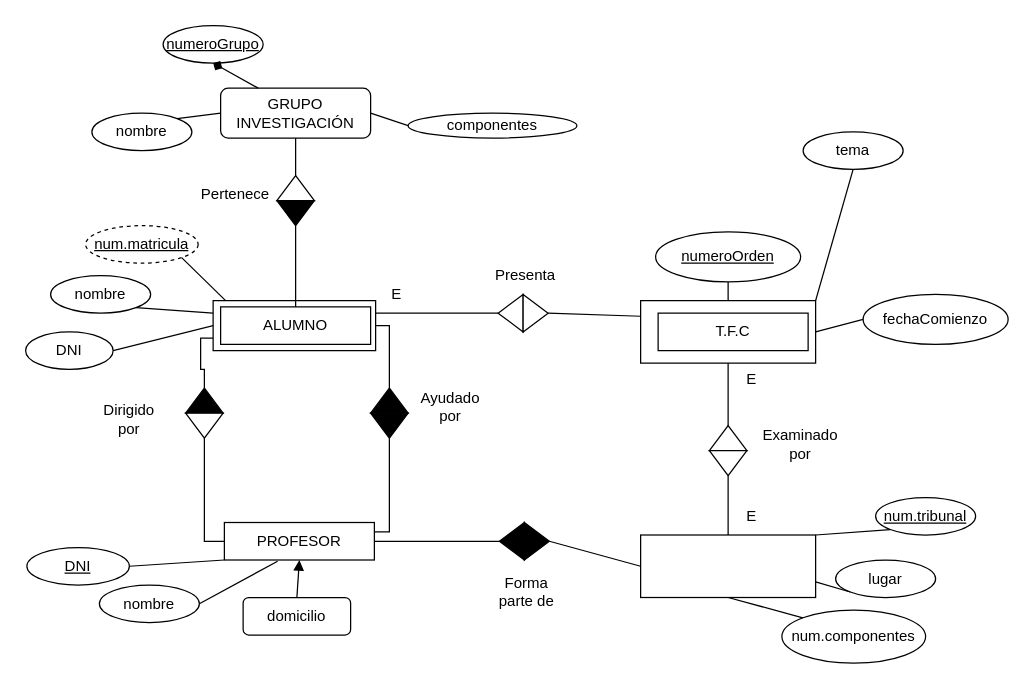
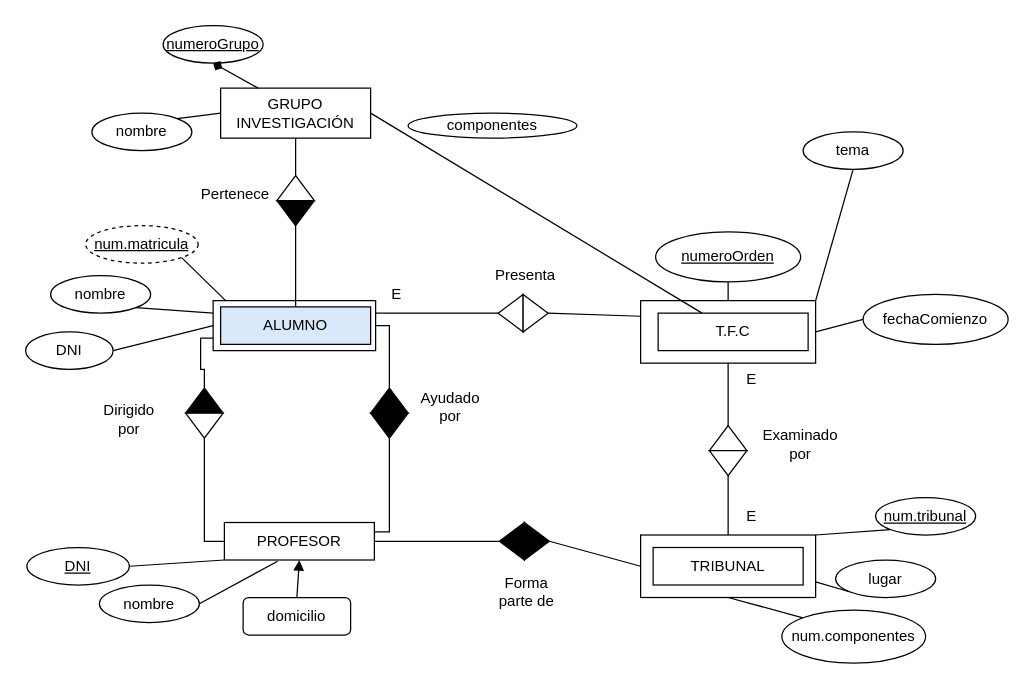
  <mxCell id="0" />
  <mxCell id="1" parent="0" />
  <mxCell id="2" value="" style="rounded=0;whiteSpace=wrap;html=1;fillColor=none;" parent="1" vertex="1"><mxGeometry x="512" y="240" width="140" height="50" as="geometry" /></mxCell>
- <mxCell id="3" value="ALUMNO" style="rounded=0;whiteSpace=wrap;html=1;" parent="1" vertex="1"><mxGeometry x="176" y="245" width="120" height="30" as="geometry" /></mxCell>
+ <mxCell id="3" value="ALUMNO" style="rounded=0;whiteSpace=wrap;html=1;fillColor=#dae8fc;" parent="1" vertex="1"><mxGeometry x="176" y="245" width="120" height="30" as="geometry" /></mxCell>
  <mxCell id="4" value="PROFESOR" style="rounded=0;whiteSpace=wrap;html=1;" parent="1" vertex="1"><mxGeometry x="179" y="417.5" width="120" height="30" as="geometry" /></mxCell>
+ <mxCell id="5" value="TRIBUNAL" style="rounded=0;whiteSpace=wrap;html=1;" parent="1" vertex="1"><mxGeometry x="522" y="437.5" width="120" height="30" as="geometry" /></mxCell>
  <mxCell id="6" value="T.F.C" style="rounded=0;whiteSpace=wrap;html=1;" parent="1" vertex="1"><mxGeometry x="526" y="250" width="120" height="30" as="geometry" /></mxCell>
  <mxCell id="7" value="&lt;u&gt;num.matricula&lt;/u&gt;" style="ellipse;whiteSpace=wrap;html=1;dashed=1;" parent="1" vertex="1"><mxGeometry x="68" y="180" width="90" height="30" as="geometry" /></mxCell>
  <mxCell id="8" value="DNI" style="ellipse;whiteSpace=wrap;html=1;" parent="1" vertex="1"><mxGeometry x="20" y="265" width="70" height="30" as="geometry" /></mxCell>
  <mxCell id="9" value="nombre" style="ellipse;whiteSpace=wrap;html=1;" parent="1" vertex="1"><mxGeometry x="40" y="220" width="80" height="30" as="geometry" /></mxCell>
  <mxCell id="10" value="tema" style="ellipse;whiteSpace=wrap;html=1;" parent="1" vertex="1"><mxGeometry x="642" y="105" width="80" height="30" as="geometry" /></mxCell>
  <mxCell id="11" value="numeroOrden" style="ellipse;whiteSpace=wrap;html=1;fontStyle=4" parent="1" vertex="1"><mxGeometry x="524" y="185" width="116" height="40" as="geometry" /></mxCell>
  <mxCell id="12" value="fechaComienzo" style="ellipse;whiteSpace=wrap;html=1;" parent="1" vertex="1"><mxGeometry x="690" y="235" width="116" height="40" as="geometry" /></mxCell>
  <mxCell id="13" value="" style="triangle;whiteSpace=wrap;html=1;direction=west;fillColor=#000000;" parent="1" vertex="1"><mxGeometry x="399" y="417.5" width="20" height="30" as="geometry" /></mxCell>
  <mxCell id="14" value="" style="triangle;whiteSpace=wrap;html=1;direction=west;" parent="1" vertex="1"><mxGeometry x="398" y="235" width="20" height="30" as="geometry" /></mxCell>
  <mxCell id="15" value="" style="triangle;whiteSpace=wrap;html=1;" parent="1" vertex="1"><mxGeometry x="418" y="235" width="20" height="30" as="geometry" /></mxCell>
  <mxCell id="16" value="&lt;u&gt;DNI&lt;/u&gt;" style="ellipse;whiteSpace=wrap;html=1;" parent="1" vertex="1"><mxGeometry x="21" y="437.5" width="82" height="30" as="geometry" /></mxCell>
  <mxCell id="17" value="nombre" style="ellipse;whiteSpace=wrap;html=1;" parent="1" vertex="1"><mxGeometry x="79" y="467.5" width="80" height="30" as="geometry" /></mxCell>
  <mxCell id="18" value="domicilio" style="whiteSpace=wrap;html=1;rounded=1;" parent="1" vertex="1"><mxGeometry x="194" y="477.5" width="86" height="30" as="geometry" /></mxCell>
  <mxCell id="19" value="" style="triangle;whiteSpace=wrap;html=1;direction=north;fillColor=#000000;" parent="1" vertex="1"><mxGeometry x="148" y="310" width="30" height="20" as="geometry" /></mxCell>
  <mxCell id="20" value="" style="triangle;whiteSpace=wrap;html=1;direction=south;" parent="1" vertex="1"><mxGeometry x="148" y="330" width="30" height="20" as="geometry" /></mxCell>
  <mxCell id="21" value="" style="triangle;whiteSpace=wrap;html=1;direction=east;fillColor=#000000;" parent="1" vertex="1"><mxGeometry x="419" y="417.5" width="20" height="30" as="geometry" /></mxCell>
  <mxCell id="22" value="" style="rounded=0;whiteSpace=wrap;html=1;fillColor=none;" parent="1" vertex="1"><mxGeometry x="512" y="427.5" width="140" height="50" as="geometry" /></mxCell>
  <mxCell id="23" value="&lt;u&gt;num.tribunal&lt;/u&gt;" style="ellipse;whiteSpace=wrap;html=1;" parent="1" vertex="1"><mxGeometry x="700" y="397.5" width="80" height="30" as="geometry" /></mxCell>
  <mxCell id="24" value="lugar" style="ellipse;whiteSpace=wrap;html=1;" parent="1" vertex="1"><mxGeometry x="668" y="447.5" width="80" height="30" as="geometry" /></mxCell>
  <mxCell id="25" value="num.componentes" style="ellipse;whiteSpace=wrap;html=1;" parent="1" vertex="1"><mxGeometry x="625" y="487.5" width="115" height="42.5" as="geometry" /></mxCell>
- <mxCell id="26" value="GRUPO INVESTIGACIÓN" style="whiteSpace=wrap;html=1;rounded=1;" parent="1" vertex="1"><mxGeometry x="176" y="70" width="120" height="40" as="geometry" /></mxCell>
+ <mxCell id="26" value="GRUPO INVESTIGACIÓN" style="rounded=0;whiteSpace=wrap;html=1;" parent="1" vertex="1"><mxGeometry x="176" y="70" width="120" height="40" as="geometry" /></mxCell>
  <mxCell id="27" value="" style="triangle;whiteSpace=wrap;html=1;direction=north;fillColor=#FFFFFF;" parent="1" vertex="1"><mxGeometry x="221" y="140" width="30" height="20" as="geometry" /></mxCell>
  <mxCell id="28" value="" style="triangle;whiteSpace=wrap;html=1;direction=south;fillColor=#000000;" parent="1" vertex="1"><mxGeometry x="221" y="160" width="30" height="20" as="geometry" /></mxCell>
  <mxCell id="29" value="" style="triangle;whiteSpace=wrap;html=1;direction=north;fillColor=#000000;" parent="1" vertex="1"><mxGeometry x="296" y="310" width="30" height="20" as="geometry" /></mxCell>
  <mxCell id="30" value="" style="triangle;whiteSpace=wrap;html=1;direction=south;fillColor=#000000;" parent="1" vertex="1"><mxGeometry x="296" y="330" width="30" height="20" as="geometry" /></mxCell>
  <mxCell id="31" value="" style="triangle;whiteSpace=wrap;html=1;direction=north;" parent="1" vertex="1"><mxGeometry x="567" y="340" width="30" height="20" as="geometry" /></mxCell>
  <mxCell id="32" value="" style="triangle;whiteSpace=wrap;html=1;direction=south;" parent="1" vertex="1"><mxGeometry x="567" y="360" width="30" height="20" as="geometry" /></mxCell>
  <mxCell id="33" value="" style="endArrow=none;html=1;rounded=0;edgeStyle=orthogonalEdgeStyle;entryX=1;entryY=0.5;entryDx=0;entryDy=0;exitX=1;exitY=0.5;exitDx=0;exitDy=0;" parent="1" source="71" target="29" edge="1"><mxGeometry width="50" height="50" relative="1" as="geometry"><mxPoint x="218" y="370" as="sourcePoint" /><mxPoint x="268" y="320" as="targetPoint" /></mxGeometry></mxCell>
  <mxCell id="34" value="" style="endArrow=none;html=1;rounded=0;edgeStyle=orthogonalEdgeStyle;entryX=1;entryY=0.5;entryDx=0;entryDy=0;exitX=0;exitY=0.75;exitDx=0;exitDy=0;" parent="1" source="71" target="19" edge="1"><mxGeometry width="50" height="50" relative="1" as="geometry"><mxPoint x="308" y="275" as="sourcePoint" /><mxPoint x="321" y="370" as="targetPoint" /></mxGeometry></mxCell>
  <mxCell id="35" value="" style="endArrow=none;html=1;rounded=0;entryX=1;entryY=0.5;entryDx=0;entryDy=0;exitX=1;exitY=0.5;exitDx=0;exitDy=0;" parent="1" source="4" target="13" edge="1"><mxGeometry width="50" height="50" relative="1" as="geometry"><mxPoint x="339" y="497.5" as="sourcePoint" /><mxPoint x="389" y="447.5" as="targetPoint" /></mxGeometry></mxCell>
  <mxCell id="36" value="" style="endArrow=none;html=1;rounded=0;entryX=0;entryY=0.5;entryDx=0;entryDy=0;exitX=1;exitY=0.5;exitDx=0;exitDy=0;" parent="1" source="21" target="22" edge="1"><mxGeometry width="50" height="50" relative="1" as="geometry"><mxPoint x="308" y="565" as="sourcePoint" /><mxPoint x="408" y="565" as="targetPoint" /></mxGeometry></mxCell>
  <mxCell id="37" value="" style="endArrow=none;html=1;rounded=0;entryX=1;entryY=0.5;entryDx=0;entryDy=0;exitX=0.5;exitY=0;exitDx=0;exitDy=0;" parent="1" source="22" target="32" edge="1"><mxGeometry width="50" height="50" relative="1" as="geometry"><mxPoint x="583" y="462.5" as="sourcePoint" /><mxPoint x="524" y="565" as="targetPoint" /></mxGeometry></mxCell>
  <mxCell id="38" value="" style="endArrow=none;html=1;rounded=0;entryX=0.5;entryY=1;entryDx=0;entryDy=0;exitX=1;exitY=0.5;exitDx=0;exitDy=0;" parent="1" source="31" target="2" edge="1"><mxGeometry width="50" height="50" relative="1" as="geometry"><mxPoint x="588" y="469" as="sourcePoint" /><mxPoint x="592" y="390" as="targetPoint" /></mxGeometry></mxCell>
  <mxCell id="39" value="" style="endArrow=none;html=1;rounded=0;edgeStyle=orthogonalEdgeStyle;entryX=1;entryY=0.5;entryDx=0;entryDy=0;exitX=0;exitY=0.5;exitDx=0;exitDy=0;" parent="1" source="4" target="20" edge="1"><mxGeometry width="50" height="50" relative="1" as="geometry"><mxPoint x="188" y="270" as="sourcePoint" /><mxPoint x="173" y="370" as="targetPoint" /></mxGeometry></mxCell>
  <mxCell id="40" value="" style="endArrow=none;html=1;rounded=0;edgeStyle=orthogonalEdgeStyle;entryX=1;entryY=0.5;entryDx=0;entryDy=0;exitX=1;exitY=0.25;exitDx=0;exitDy=0;" parent="1" source="4" target="30" edge="1"><mxGeometry width="50" height="50" relative="1" as="geometry"><mxPoint x="188" y="565" as="sourcePoint" /><mxPoint x="173" y="410" as="targetPoint" /></mxGeometry></mxCell>
  <mxCell id="41" value="componentes" style="ellipse;whiteSpace=wrap;html=1;" parent="1" vertex="1"><mxGeometry x="326" y="90" width="135" height="20" as="geometry" /></mxCell>
  <mxCell id="42" value="nombre" style="ellipse;whiteSpace=wrap;html=1;" parent="1" vertex="1"><mxGeometry x="73" y="90" width="80" height="30" as="geometry" /></mxCell>
  <mxCell id="43" value="&lt;u&gt;numeroGrupo&lt;/u&gt;" style="ellipse;whiteSpace=wrap;html=1;" parent="1" vertex="1"><mxGeometry x="130" y="20" width="80" height="30" as="geometry" /></mxCell>
  <mxCell id="44" value="" style="endArrow=none;html=1;rounded=0;exitX=0.5;exitY=0;exitDx=0;exitDy=0;entryX=1;entryY=0.5;entryDx=0;entryDy=0;" parent="1" source="3" target="28" edge="1"><mxGeometry width="50" height="50" relative="1" as="geometry"><mxPoint x="330" y="230" as="sourcePoint" /><mxPoint x="380" y="180" as="targetPoint" /></mxGeometry></mxCell>
  <mxCell id="45" value="" style="endArrow=none;html=1;rounded=0;exitX=1;exitY=0.25;exitDx=0;exitDy=0;entryX=1;entryY=0.5;entryDx=0;entryDy=0;" parent="1" source="71" target="14" edge="1"><mxGeometry width="50" height="50" relative="1" as="geometry"><mxPoint x="246" y="255" as="sourcePoint" /><mxPoint x="246" y="170" as="targetPoint" /></mxGeometry></mxCell>
  <mxCell id="46" value="" style="endArrow=none;html=1;rounded=0;exitX=1;exitY=0.5;exitDx=0;exitDy=0;entryX=0;entryY=0.25;entryDx=0;entryDy=0;" parent="1" source="15" target="2" edge="1"><mxGeometry width="50" height="50" relative="1" as="geometry"><mxPoint x="306" y="262.5" as="sourcePoint" /><mxPoint x="408" y="260" as="targetPoint" /></mxGeometry></mxCell>
  <mxCell id="47" value="" style="endArrow=none;html=1;rounded=0;exitX=0.5;exitY=0;exitDx=0;exitDy=0;entryX=0.5;entryY=1;entryDx=0;entryDy=0;" parent="1" source="2" target="11" edge="1"><mxGeometry width="50" height="50" relative="1" as="geometry"><mxPoint x="448" y="260" as="sourcePoint" /><mxPoint x="522" y="262.5" as="targetPoint" /></mxGeometry></mxCell>
  <mxCell id="48" value="" style="endArrow=none;html=1;rounded=0;exitX=1;exitY=0;exitDx=0;exitDy=0;entryX=0.5;entryY=1;entryDx=0;entryDy=0;" parent="1" source="2" target="10" edge="1"><mxGeometry width="50" height="50" relative="1" as="geometry"><mxPoint x="592" y="250" as="sourcePoint" /><mxPoint x="592" y="235" as="targetPoint" /></mxGeometry></mxCell>
  <mxCell id="49" value="" style="endArrow=none;html=1;rounded=0;exitX=1;exitY=0.5;exitDx=0;exitDy=0;entryX=0;entryY=0.5;entryDx=0;entryDy=0;" parent="1" source="2" target="12" edge="1"><mxGeometry width="50" height="50" relative="1" as="geometry"><mxPoint x="662" y="250" as="sourcePoint" /><mxPoint x="706" y="215" as="targetPoint" /></mxGeometry></mxCell>
- <mxCell id="50" value="" style="endArrow=none;html=1;rounded=0;exitX=1;exitY=0.5;exitDx=0;exitDy=0;entryX=0;entryY=0.5;entryDx=0;entryDy=0;" parent="1" source="26" target="41" edge="1"><mxGeometry width="50" height="50" relative="1" as="geometry"><mxPoint x="300" y="50" as="sourcePoint" /><mxPoint x="338" y="50" as="targetPoint" /></mxGeometry></mxCell>
+ <mxCell id="50" value="" style="endArrow=none;html=1;rounded=0;exitX=1;exitY=0.5;exitDx=0;exitDy=0;" parent="1" source="26" target="6" edge="1"><mxGeometry width="50" height="50" relative="1" as="geometry"><mxPoint x="300" y="50" as="sourcePoint" /><mxPoint x="338" y="50" as="targetPoint" /></mxGeometry></mxCell>
  <mxCell id="51" value="" style="endArrow=diamond;html=1;rounded=0;exitX=0.25;exitY=0;exitDx=0;exitDy=0;entryX=0.5;entryY=1;entryDx=0;entryDy=0;" parent="1" source="26" target="43" edge="1"><mxGeometry width="50" height="50" relative="1" as="geometry"><mxPoint x="306" y="105" as="sourcePoint" /><mxPoint x="336" y="115" as="targetPoint" /></mxGeometry></mxCell>
  <mxCell id="52" value="" style="endArrow=none;html=1;rounded=0;exitX=0;exitY=0.5;exitDx=0;exitDy=0;entryX=1;entryY=0;entryDx=0;entryDy=0;" parent="1" source="26" target="42" edge="1"><mxGeometry width="50" height="50" relative="1" as="geometry"><mxPoint x="216" y="90" as="sourcePoint" /><mxPoint x="180" y="60" as="targetPoint" /></mxGeometry></mxCell>
  <mxCell id="53" value="" style="endArrow=none;html=1;rounded=0;entryX=1;entryY=1;entryDx=0;entryDy=0;" parent="1" target="7" edge="1"><mxGeometry width="50" height="50" relative="1" as="geometry"><mxPoint x="180" y="240" as="sourcePoint" /><mxPoint x="151.284" y="104.393" as="targetPoint" /></mxGeometry></mxCell>
  <mxCell id="54" value="" style="endArrow=none;html=1;rounded=0;exitX=0;exitY=0.5;exitDx=0;exitDy=0;entryX=1;entryY=0.5;entryDx=0;entryDy=0;" parent="1" source="71" target="8" edge="1"><mxGeometry width="50" height="50" relative="1" as="geometry"><mxPoint x="186" y="255" as="sourcePoint" /><mxPoint x="154.82" y="215.607" as="targetPoint" /></mxGeometry></mxCell>
  <mxCell id="55" value="" style="endArrow=none;html=1;rounded=0;exitX=0;exitY=0.25;exitDx=0;exitDy=0;entryX=1;entryY=1;entryDx=0;entryDy=0;" parent="1" source="71" target="9" edge="1"><mxGeometry width="50" height="50" relative="1" as="geometry"><mxPoint x="186" y="262.5" as="sourcePoint" /><mxPoint x="110" y="255" as="targetPoint" /></mxGeometry></mxCell>
  <mxCell id="56" value="" style="endArrow=block;html=1;rounded=0;entryX=0.5;entryY=1;entryDx=0;entryDy=0;exitX=0.5;exitY=0;exitDx=0;exitDy=0;" parent="1" source="18" target="4" edge="1"><mxGeometry width="50" height="50" relative="1" as="geometry"><mxPoint x="309" y="442.5" as="sourcePoint" /><mxPoint x="409" y="442.5" as="targetPoint" /></mxGeometry></mxCell>
  <mxCell id="57" value="" style="endArrow=none;html=1;rounded=0;entryX=0;entryY=1;entryDx=0;entryDy=0;exitX=1;exitY=0.5;exitDx=0;exitDy=0;" parent="1" source="16" target="4" edge="1"><mxGeometry width="50" height="50" relative="1" as="geometry"><mxPoint x="247" y="487.5" as="sourcePoint" /><mxPoint x="249" y="457.5" as="targetPoint" /></mxGeometry></mxCell>
  <mxCell id="58" value="" style="endArrow=none;html=1;rounded=0;entryX=0.355;entryY=1.033;entryDx=0;entryDy=0;exitX=1;exitY=0.5;exitDx=0;exitDy=0;entryPerimeter=0;" parent="1" source="17" target="4" edge="1"><mxGeometry width="50" height="50" relative="1" as="geometry"><mxPoint x="247" y="487.5" as="sourcePoint" /><mxPoint x="249" y="457.5" as="targetPoint" /></mxGeometry></mxCell>
  <mxCell id="59" value="" style="endArrow=none;html=1;rounded=0;entryX=0.5;entryY=1;entryDx=0;entryDy=0;exitX=0;exitY=0;exitDx=0;exitDy=0;" parent="1" source="25" target="22" edge="1"><mxGeometry width="50" height="50" relative="1" as="geometry"><mxPoint x="498" y="547.5" as="sourcePoint" /><mxPoint x="548" y="497.5" as="targetPoint" /></mxGeometry></mxCell>
  <mxCell id="60" value="" style="endArrow=none;html=1;rounded=0;entryX=1;entryY=0.75;entryDx=0;entryDy=0;exitX=0;exitY=1;exitDx=0;exitDy=0;" parent="1" source="24" target="22" edge="1"><mxGeometry width="50" height="50" relative="1" as="geometry"><mxPoint x="586.716" y="501.893" as="sourcePoint" /><mxPoint x="592" y="487.5" as="targetPoint" /></mxGeometry></mxCell>
  <mxCell id="61" value="" style="endArrow=none;html=1;rounded=0;entryX=0;entryY=1;entryDx=0;entryDy=0;exitX=1;exitY=0;exitDx=0;exitDy=0;" parent="1" source="22" target="23" edge="1"><mxGeometry width="50" height="50" relative="1" as="geometry"><mxPoint x="689.716" y="483.107" as="sourcePoint" /><mxPoint x="662" y="475" as="targetPoint" /></mxGeometry></mxCell>
  <mxCell id="62" value="" style="endArrow=none;html=1;rounded=0;exitX=0.5;exitY=1;exitDx=0;exitDy=0;entryX=1;entryY=0.5;entryDx=0;entryDy=0;" parent="1" source="26" target="27" edge="1"><mxGeometry width="50" height="50" relative="1" as="geometry"><mxPoint x="246" y="255" as="sourcePoint" /><mxPoint x="246" y="170" as="targetPoint" /></mxGeometry></mxCell>
  <mxCell id="63" value="Ayudado por" style="text;html=1;strokeColor=none;fillColor=none;align=center;verticalAlign=middle;whiteSpace=wrap;rounded=0;" parent="1" vertex="1"><mxGeometry x="330" y="310" width="60" height="30" as="geometry" /></mxCell>
  <mxCell id="64" value="Forma parte de" style="text;html=1;strokeColor=none;fillColor=none;align=center;verticalAlign=middle;whiteSpace=wrap;rounded=0;" parent="1" vertex="1"><mxGeometry x="391" y="457.5" width="60" height="30" as="geometry" /></mxCell>
  <mxCell id="65" value="Dirigido por" style="text;html=1;strokeColor=none;fillColor=none;align=center;verticalAlign=middle;whiteSpace=wrap;rounded=0;" parent="1" vertex="1"><mxGeometry x="73" y="320" width="60" height="30" as="geometry" /></mxCell>
  <mxCell id="66" value="Presenta" style="text;html=1;strokeColor=none;fillColor=none;align=center;verticalAlign=middle;whiteSpace=wrap;rounded=0;" parent="1" vertex="1"><mxGeometry x="390" y="205" width="60" height="30" as="geometry" /></mxCell>
  <mxCell id="67" value="Pertenece" style="text;html=1;strokeColor=none;fillColor=none;align=center;verticalAlign=middle;whiteSpace=wrap;rounded=0;" parent="1" vertex="1"><mxGeometry x="158" y="140" width="60" height="30" as="geometry" /></mxCell>
  <mxCell id="68" value="Examinado por" style="text;html=1;strokeColor=none;fillColor=none;align=center;verticalAlign=middle;whiteSpace=wrap;rounded=0;" parent="1" vertex="1"><mxGeometry x="610" y="340" width="60" height="30" as="geometry" /></mxCell>
  <mxCell id="69" value="E" style="text;html=1;strokeColor=none;fillColor=none;align=center;verticalAlign=middle;whiteSpace=wrap;rounded=0;" parent="1" vertex="1"><mxGeometry x="592" y="295" width="18" height="15" as="geometry" /></mxCell>
  <mxCell id="70" value="E" style="text;html=1;strokeColor=none;fillColor=none;align=center;verticalAlign=middle;whiteSpace=wrap;rounded=0;" parent="1" vertex="1"><mxGeometry x="592" y="405" width="18" height="15" as="geometry" /></mxCell>
  <mxCell id="71" value="" style="rounded=0;whiteSpace=wrap;html=1;fillColor=none;" parent="1" vertex="1"><mxGeometry x="170" y="240" width="130" height="40" as="geometry" /></mxCell>
  <mxCell id="72" value="E" style="text;html=1;strokeColor=none;fillColor=none;align=center;verticalAlign=middle;whiteSpace=wrap;rounded=0;" vertex="1" parent="1"><mxGeometry x="308" y="227.5" width="18" height="15" as="geometry" /></mxCell>
